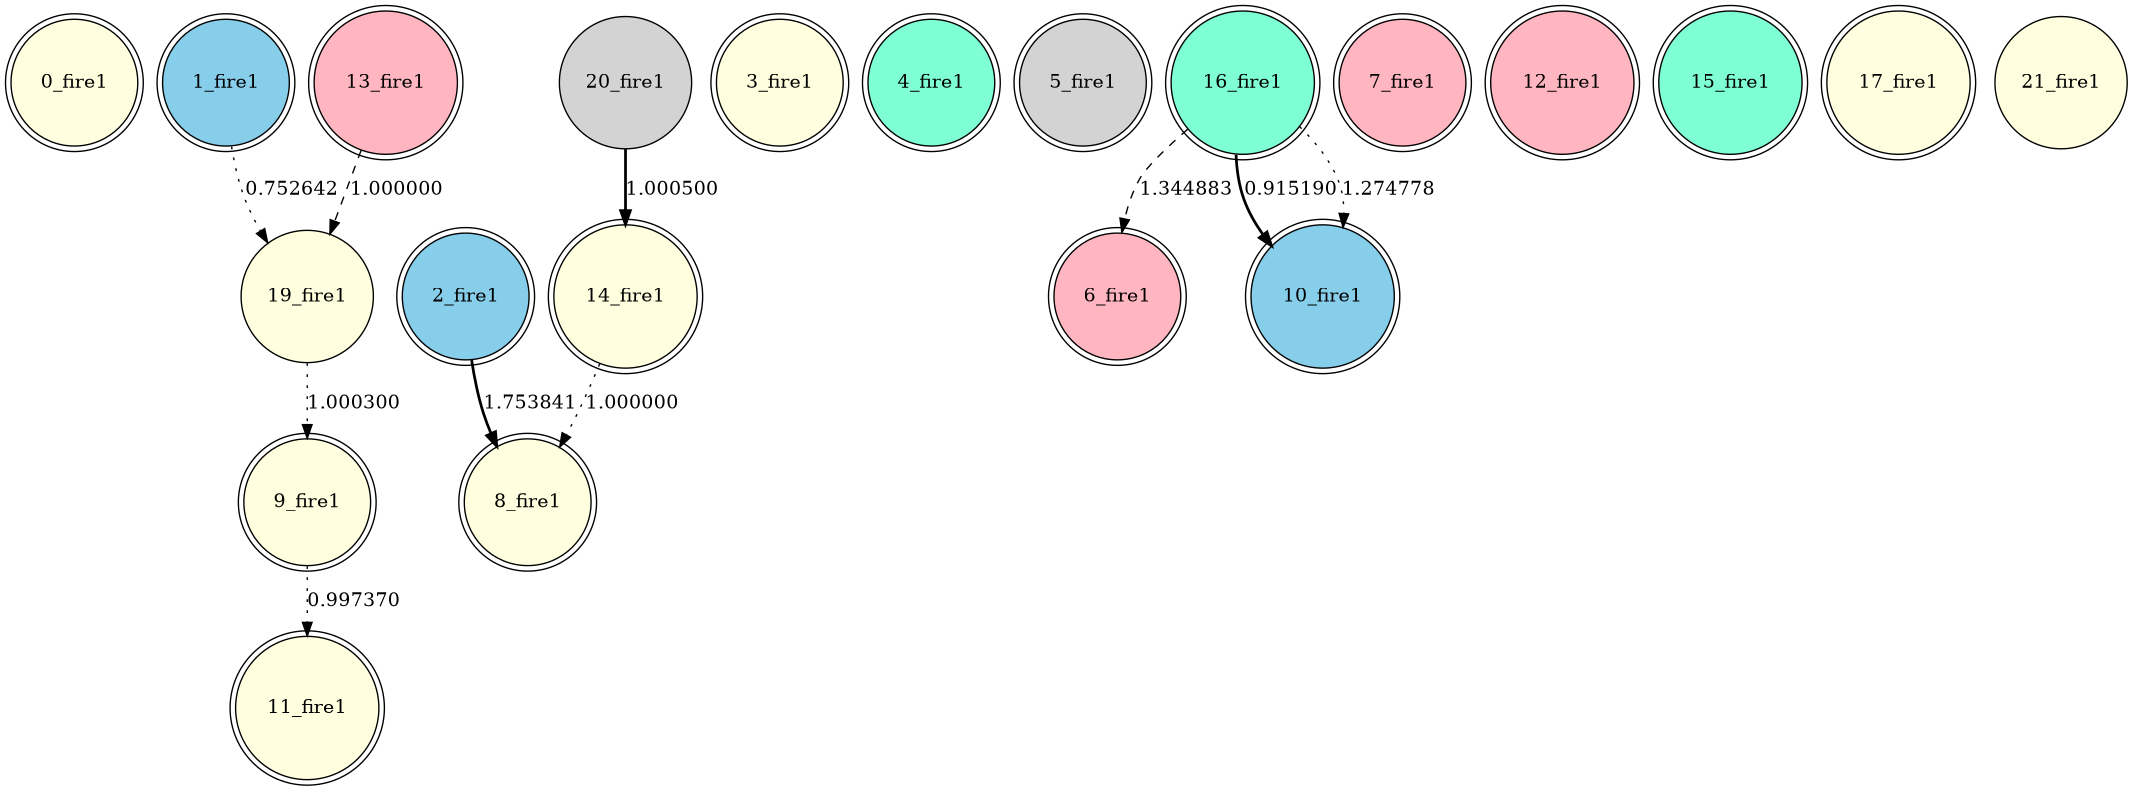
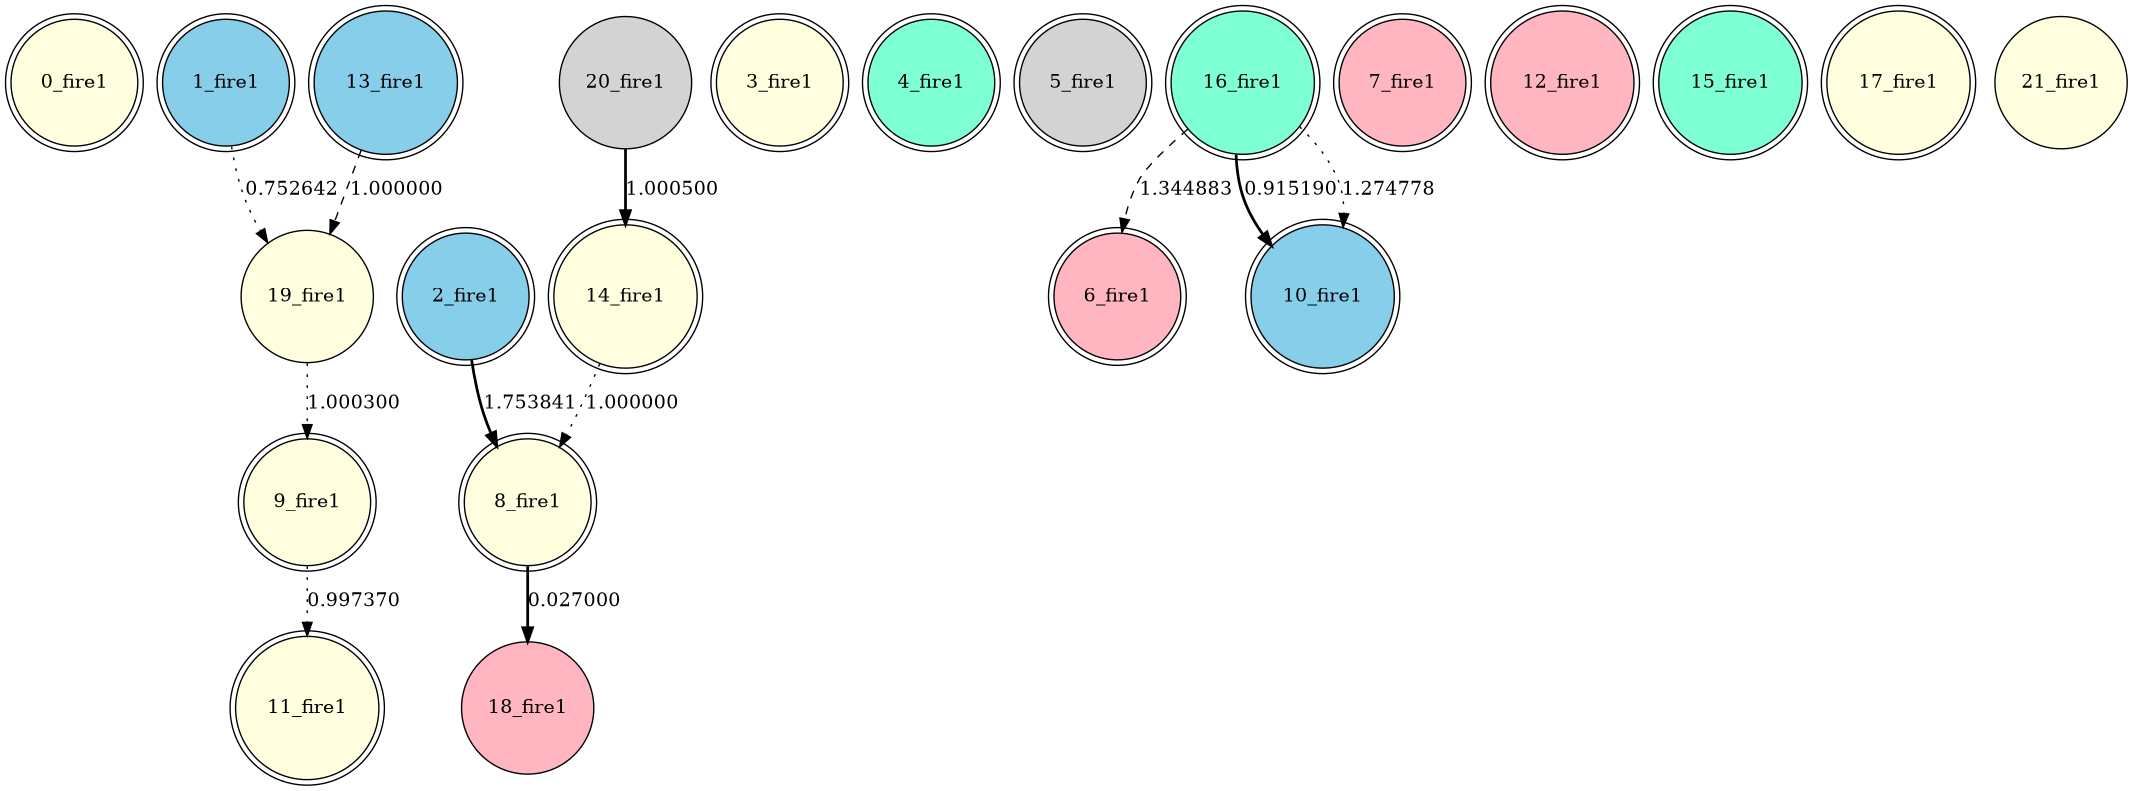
  digraph {
    fontname="DejaVu Serif"
    node [fillcolor=lightyellow fontname="DejaVu Serif" shape=doublecircle style=filled]
    edge [fontname="DejaVu Serif" style=dotted]
    n1 [label="0_fire1"]
    n2 [fillcolor=skyblue label="1_fire1"]
    n3 [label="19_fire1" shape=circle]
    n4 [label="9_fire1"]
    n5 [fillcolor=skyblue label="2_fire1"]
    n6 [label="8_fire1"]
+   n7 [fillcolor=lightpink label="18_fire1" shape=circle]
    n8 [label="3_fire1"]
    n9 [fillcolor=aquamarine label="4_fire1"]
    n10 [fillcolor=lightgrey label="5_fire1"]
    n11 [fillcolor=lightpink label="6_fire1"]
    n12 [fillcolor=lightpink label="7_fire1"]
    n13 [label="11_fire1"]
    n14 [fillcolor=skyblue label="10_fire1"]
    n15 [fillcolor=lightpink label="12_fire1"]
-   n16 [fillcolor=lightpink label="13_fire1"]
+   n16 [fillcolor=skyblue label="13_fire1"]
    n17 [label="14_fire1"]
    n18 [fillcolor=aquamarine label="15_fire1"]
    n19 [fillcolor=aquamarine label="16_fire1"]
    n20 [label="17_fire1"]
    n21 [fillcolor=lightgrey label="20_fire1" shape=circle]
    n22 [label="21_fire1" shape=circle]
    n2 -> n3 [label=0.752642]
    n3 -> n4 [label=1.000300]
    n4 -> n13 [label=0.997370]
    n5 -> n6 [label=1.753841 style=bold]
+   n6 -> n7 [label=0.027000 style=bold]
    n16 -> n3 [label=1.000000 style=dashed]
    n17 -> n6 [label=1.000000]
    n19 -> n11 [label=1.344883 style=dashed]
    n19 -> n14 [label=0.915190 style=bold]
    n19 -> n14 [label=1.274778]
    n21 -> n17 [label=1.000500 style=bold]
  }
